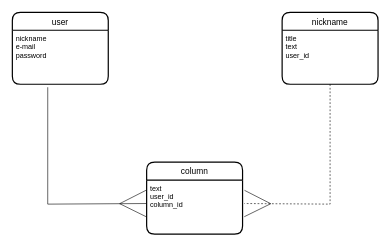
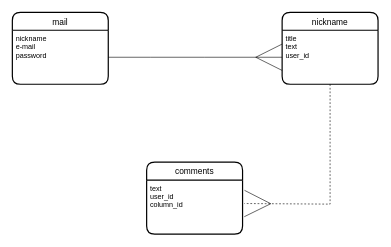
  <mxCell id="0" />
  <mxCell id="1" parent="0" />
  <mxCell id="2" value="nickname" style="swimlane;childLayout=stackLayout;horizontal=1;startSize=30;horizontalStack=0;rounded=1;fontSize=14;fontStyle=0;strokeWidth=2;resizeParent=0;resizeLast=1;shadow=0;dashed=0;align=center;" vertex="1" parent="1"><mxGeometry x="470" y="20" width="160" height="120" as="geometry" /></mxCell>
  <mxCell id="3" value="title&#10;text&#10;user_id" style="align=left;strokeColor=none;fillColor=none;spacingLeft=4;fontSize=12;verticalAlign=top;resizable=0;rotatable=0;part=1;" vertex="1" parent="2"><mxGeometry y="30" width="160" height="90" as="geometry" /></mxCell>
- <mxCell id="4" value="column" style="swimlane;childLayout=stackLayout;horizontal=1;startSize=30;horizontalStack=0;rounded=1;fontSize=14;fontStyle=0;strokeWidth=2;resizeParent=0;resizeLast=1;shadow=0;dashed=0;align=center;" vertex="1" parent="1"><mxGeometry x="244" y="270" width="160" height="120" as="geometry" /></mxCell>
+ <mxCell id="4" value="comments" style="swimlane;childLayout=stackLayout;horizontal=1;startSize=30;horizontalStack=0;rounded=1;fontSize=14;fontStyle=0;strokeWidth=2;resizeParent=0;resizeLast=1;shadow=0;dashed=0;align=center;" vertex="1" parent="1"><mxGeometry x="244" y="270" width="160" height="120" as="geometry" /></mxCell>
  <mxCell id="5" value="text&#10;user_id&#10;column_id" style="align=left;strokeColor=none;fillColor=none;spacingLeft=4;fontSize=12;verticalAlign=top;resizable=0;rotatable=0;part=1;" vertex="1" parent="4"><mxGeometry y="30" width="160" height="90" as="geometry" /></mxCell>
- <mxCell id="6" value="user" style="swimlane;childLayout=stackLayout;horizontal=1;startSize=30;horizontalStack=0;rounded=1;fontSize=14;fontStyle=0;strokeWidth=2;resizeParent=0;resizeLast=1;shadow=0;dashed=0;align=center;" vertex="1" parent="1"><mxGeometry x="20" y="20" width="160" height="120" as="geometry" /></mxCell>
+ <mxCell id="6" value="mail" style="swimlane;childLayout=stackLayout;horizontal=1;startSize=30;horizontalStack=0;rounded=1;fontSize=14;fontStyle=0;strokeWidth=2;resizeParent=0;resizeLast=1;shadow=0;dashed=0;align=center;" vertex="1" parent="1"><mxGeometry x="20" y="20" width="160" height="120" as="geometry" /></mxCell>
  <mxCell id="7" value="nickname&#10;e-mail&#10;password" style="align=left;strokeColor=none;fillColor=none;spacingLeft=4;fontSize=12;verticalAlign=top;resizable=0;rotatable=0;part=1;" vertex="1" parent="6"><mxGeometry y="30" width="160" height="90" as="geometry" /></mxCell>
- <mxCell id="9" value="" style="endArrow=ERmany;html=1;rounded=0;strokeWidth=1;exitX=0.369;exitY=1.056;exitDx=0;exitDy=0;exitPerimeter=0;entryX=-0.006;entryY=0.433;entryDx=0;entryDy=0;entryPerimeter=0;endFill=0;endSize=42;" edge="1" parent="1" source="7" target="5"><mxGeometry relative="1" as="geometry"><mxPoint x="200" y="180" as="sourcePoint" /><mxPoint x="230" y="340" as="targetPoint" /><Array as="points"><mxPoint x="79" y="340" /></Array></mxGeometry></mxCell>
+ <mxCell id="8" value="" style="endArrow=ERmany;html=1;rounded=0;strokeWidth=1;exitX=1;exitY=0.5;exitDx=0;exitDy=0;entryX=0;entryY=0.5;entryDx=0;entryDy=0;endFill=0;endSize=42;" edge="1" parent="1" source="7" target="3"><mxGeometry relative="1" as="geometry"><mxPoint x="200" y="180" as="sourcePoint" /><mxPoint x="360" y="180" as="targetPoint" /><Array as="points"><mxPoint x="250" y="95" /><mxPoint x="340" y="95" /></Array></mxGeometry></mxCell>
  <mxCell id="10" value="" style="endArrow=ERmany;html=1;rounded=0;strokeWidth=1;exitX=0.5;exitY=1;exitDx=0;exitDy=0;entryX=1.019;entryY=0.433;entryDx=0;entryDy=0;entryPerimeter=0;endSize=42;endFill=0;dashed=1;" edge="1" parent="1" source="3" target="5"><mxGeometry relative="1" as="geometry"><mxPoint x="200" y="180" as="sourcePoint" /><mxPoint x="550" y="340" as="targetPoint" /><Array as="points"><mxPoint x="550" y="340" /></Array></mxGeometry></mxCell>
